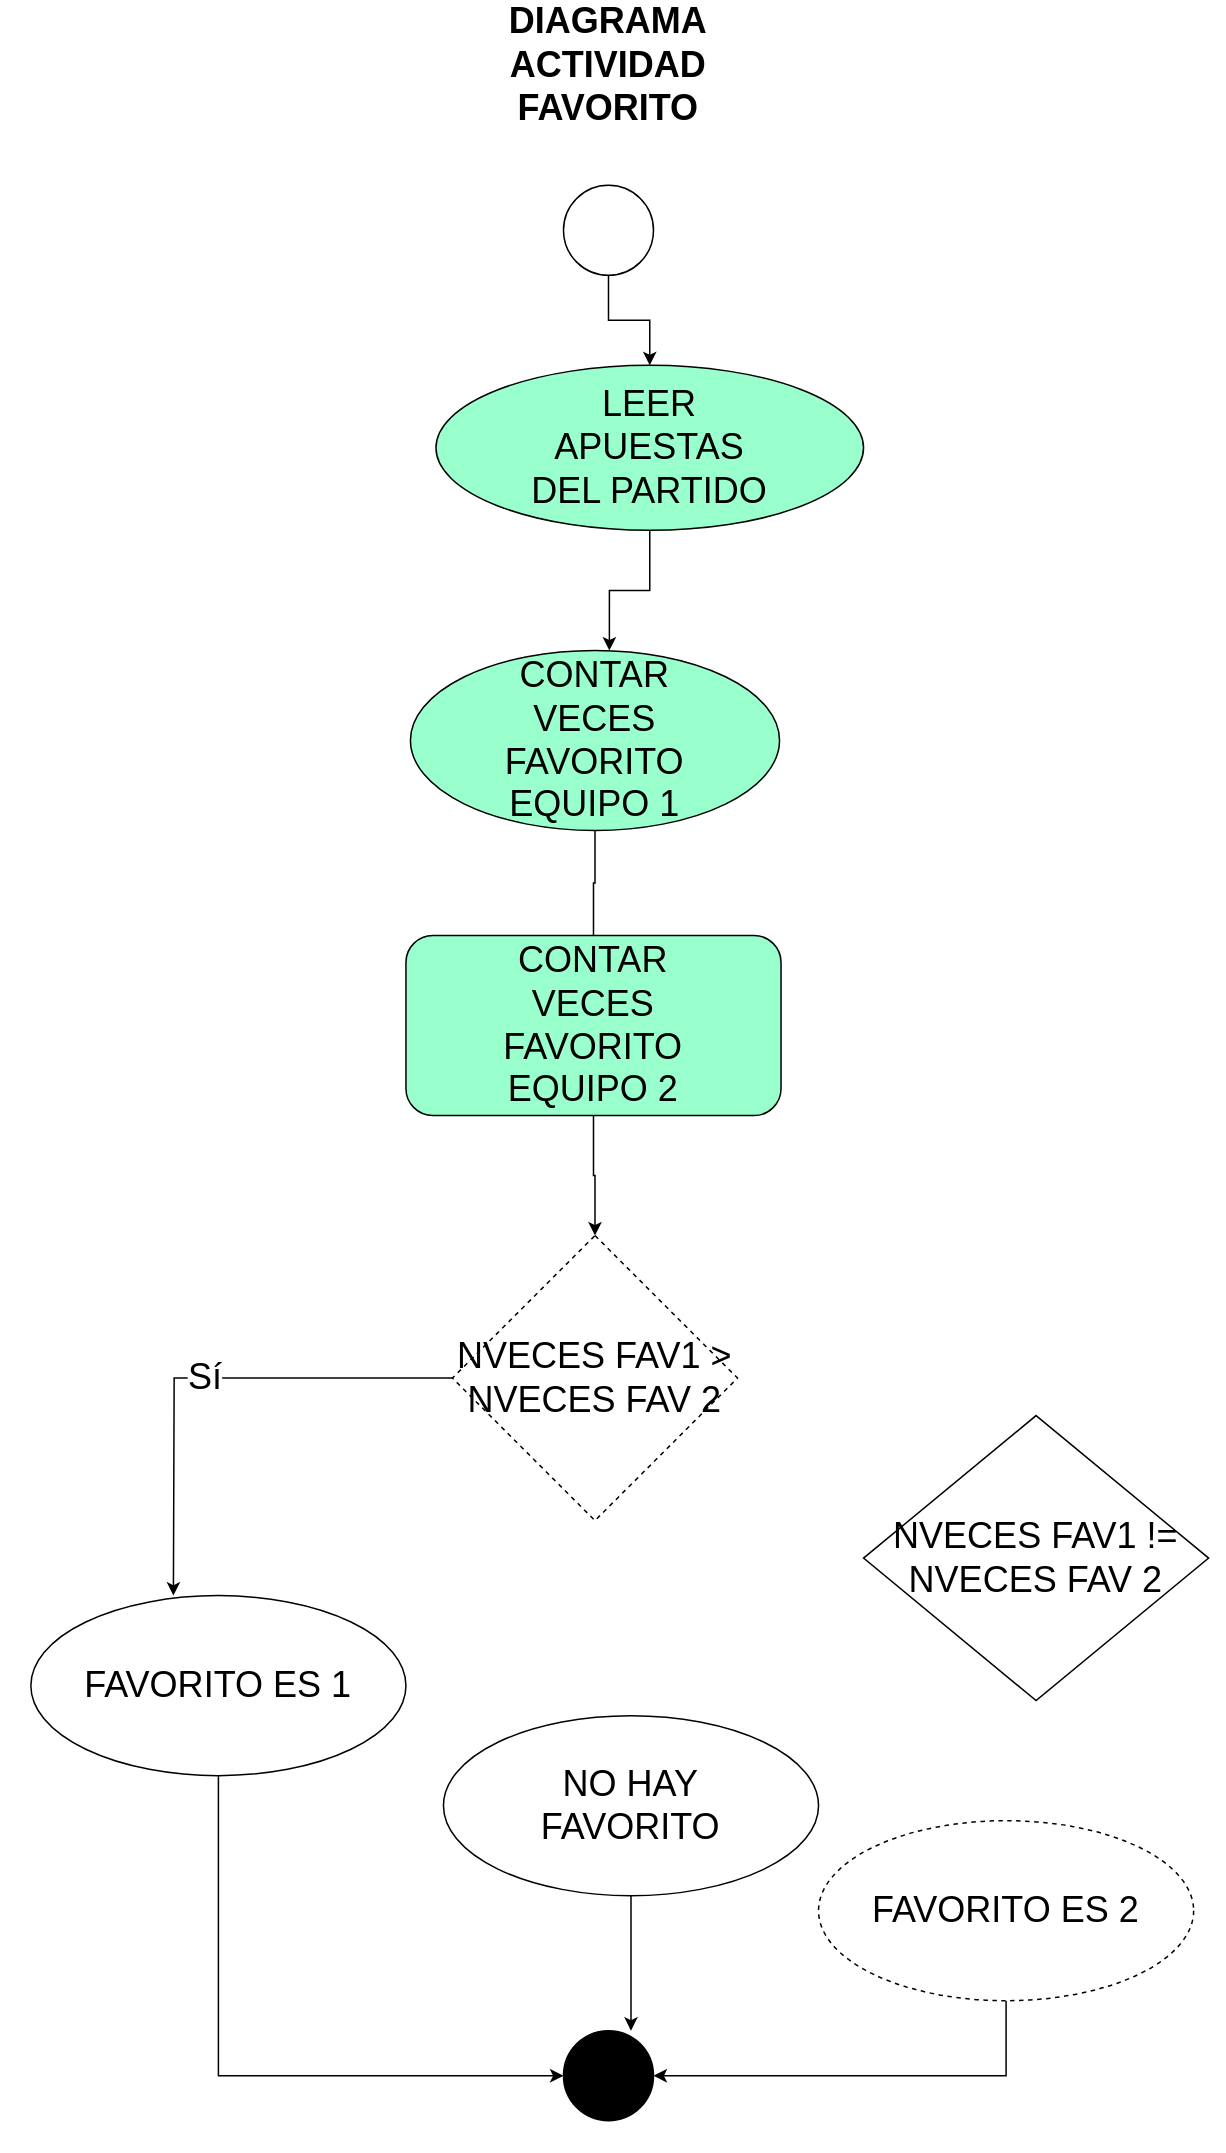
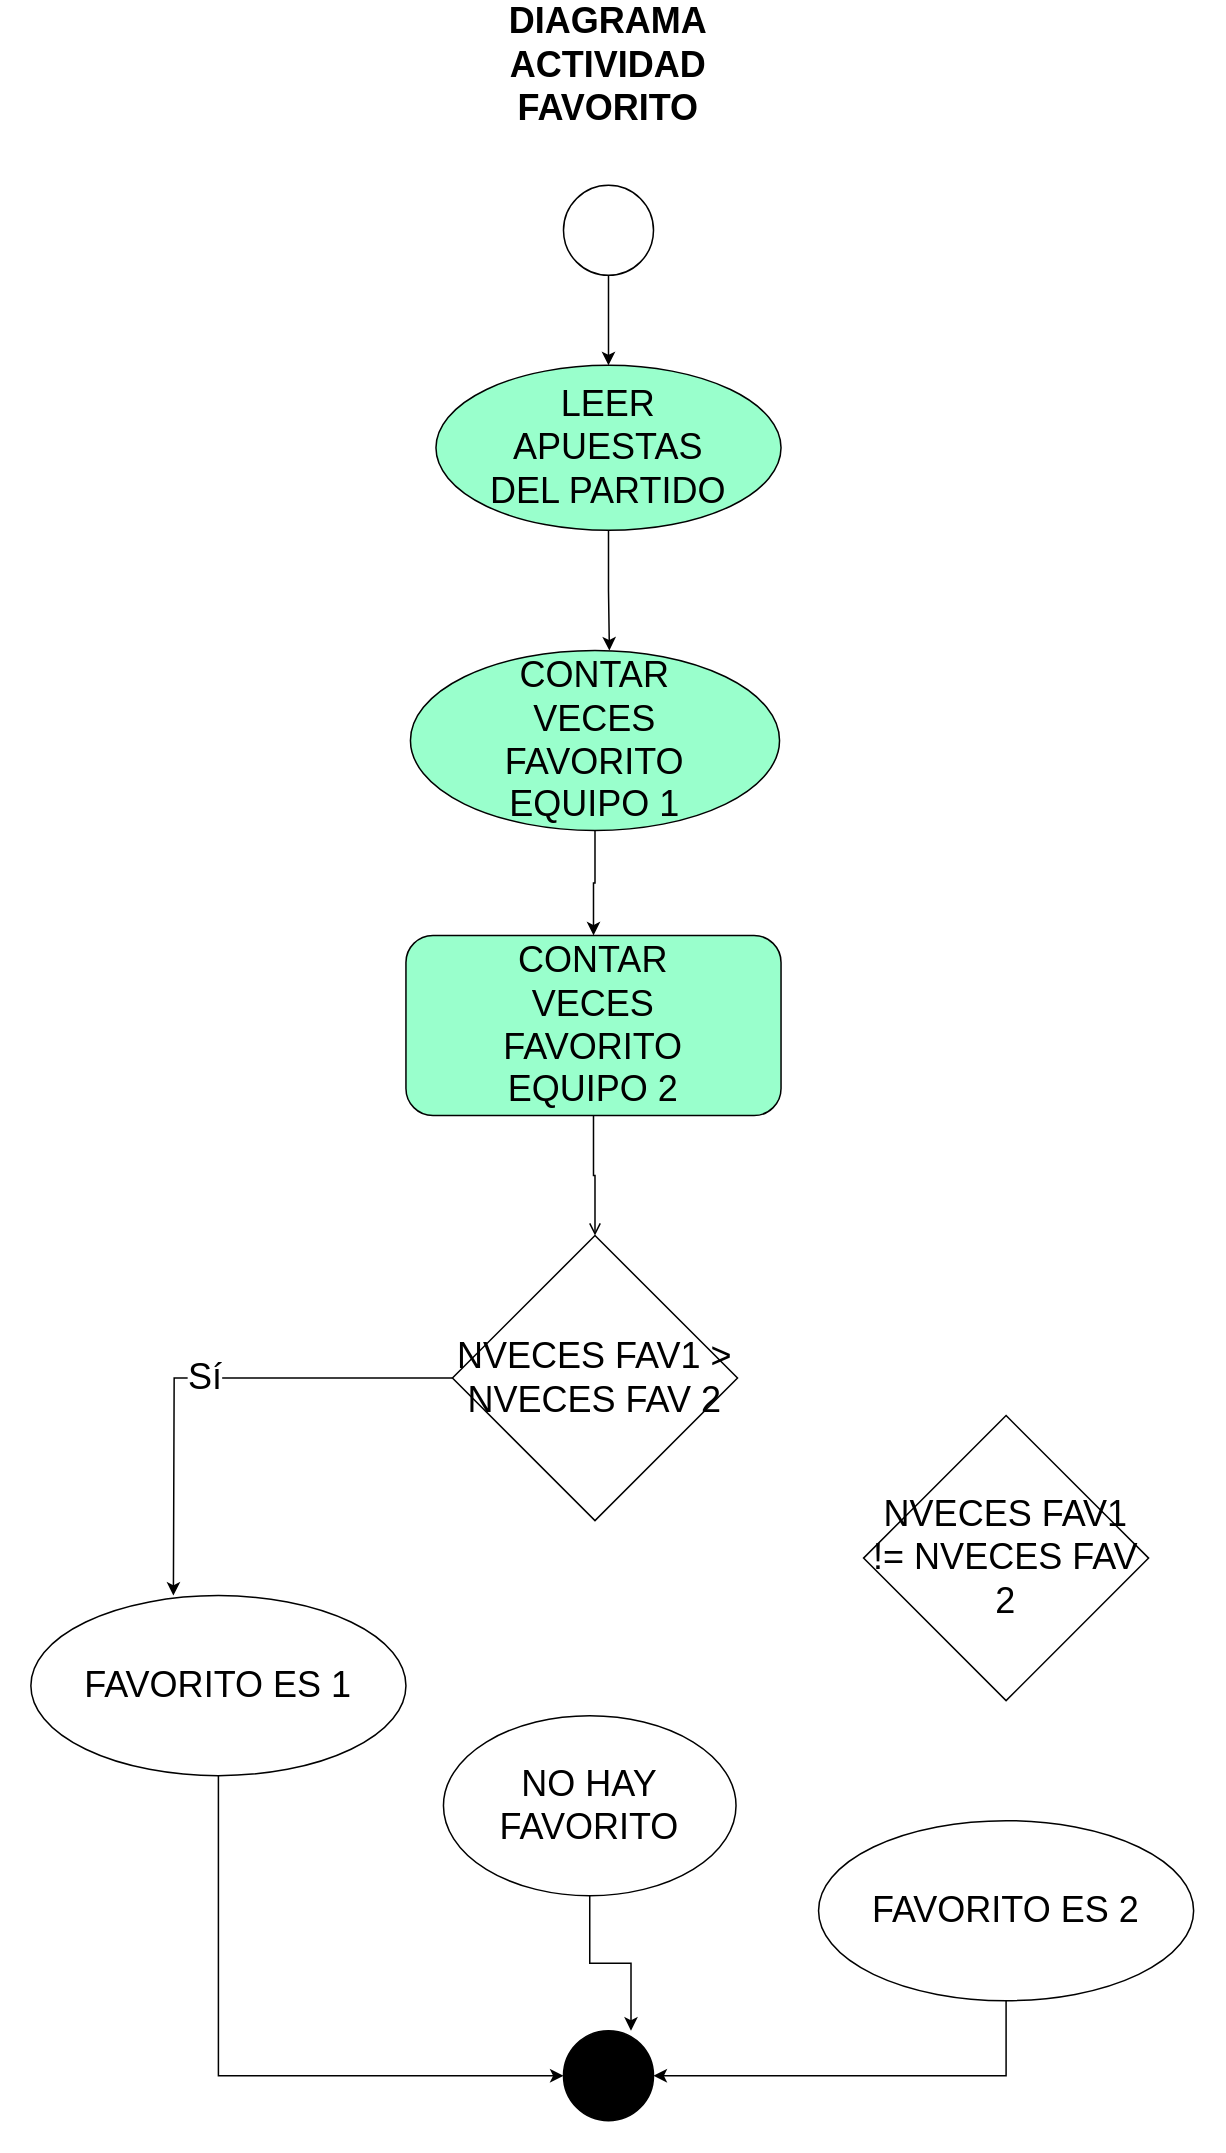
  <mxCell id="0" />
  <mxCell id="1" parent="0" />
  <mxCell id="2" value="&lt;font style=&quot;font-size: 24px;&quot;&gt;&lt;b&gt;DIAGRAMA ACTIVIDAD FAVORITO&lt;/b&gt;&lt;/font&gt;" style="text;html=1;strokeColor=none;fillColor=none;align=center;verticalAlign=middle;whiteSpace=wrap;rounded=0;" parent="1" vertex="1"><mxGeometry x="305" y="20" width="200" height="20" as="geometry" /></mxCell>
  <mxCell id="3" value="" style="ellipse;whiteSpace=wrap;html=1;aspect=fixed;fillColor=#000000;" parent="1" vertex="1"><mxGeometry x="375" y="1340" width="60" height="60" as="geometry" /></mxCell>
  <mxCell id="4" style="edgeStyle=orthogonalEdgeStyle;rounded=0;orthogonalLoop=1;jettySize=auto;html=1;entryX=0.5;entryY=0;entryDx=0;entryDy=0;" parent="1" source="5" target="6" edge="1"><mxGeometry relative="1" as="geometry" /></mxCell>
  <mxCell id="5" value="" style="ellipse;whiteSpace=wrap;html=1;aspect=fixed;" parent="1" vertex="1"><mxGeometry x="375" y="110" width="60" height="60" as="geometry" /></mxCell>
- <mxCell id="6" value="&lt;font style=&quot;font-size: 24px;&quot;&gt;LEER&lt;br&gt;APUESTAS&lt;br&gt;DEL PARTIDO&lt;/font&gt;" style="ellipse;whiteSpace=wrap;html=1;fillColor=#99FFCC;" parent="1" vertex="1"><mxGeometry x="290" y="230" width="285" height="110" as="geometry" /></mxCell>
- <mxCell id="7" style="edgeStyle=orthogonalEdgeStyle;rounded=0;orthogonalLoop=1;jettySize=auto;html=1;exitX=0.5;exitY=1;exitDx=0;exitDy=0;entryX=0.5;entryY=0;entryDx=0;entryDy=0;endArrow=none;" parent="1" source="8" target="9" edge="1"><mxGeometry relative="1" as="geometry"><mxPoint x="398" y="590" as="targetPoint" /></mxGeometry></mxCell>
+ <mxCell id="6" value="&lt;font style=&quot;font-size: 24px;&quot;&gt;LEER&lt;br&gt;APUESTAS&lt;br&gt;DEL PARTIDO&lt;/font&gt;" style="ellipse;whiteSpace=wrap;html=1;fillColor=#99FFCC;" parent="1" vertex="1"><mxGeometry x="290" y="230" width="230" height="110" as="geometry" /></mxCell>
+ <mxCell id="7" style="edgeStyle=orthogonalEdgeStyle;rounded=0;orthogonalLoop=1;jettySize=auto;html=1;exitX=0.5;exitY=1;exitDx=0;exitDy=0;entryX=0.5;entryY=0;entryDx=0;entryDy=0;" parent="1" source="8" target="9" edge="1"><mxGeometry relative="1" as="geometry"><mxPoint x="398" y="590" as="targetPoint" /></mxGeometry></mxCell>
  <mxCell id="8" value="&lt;span style=&quot;font-size: 24px;&quot;&gt;CONTAR&lt;br&gt;VECES&lt;br&gt;FAVORITO&lt;br&gt;EQUIPO 1&lt;br&gt;&lt;/span&gt;" style="ellipse;whiteSpace=wrap;html=1;fillColor=#99FFCC;" parent="1" vertex="1"><mxGeometry x="273" y="420" width="246" height="120" as="geometry" /></mxCell>
  <mxCell id="9" value="&lt;span style=&quot;font-size: 24px;&quot;&gt;CONTAR&lt;br&gt;VECES&lt;br&gt;FAVORITO&lt;br&gt;EQUIPO 2&lt;br&gt;&lt;/span&gt;" style="whiteSpace=wrap;html=1;fillColor=#99FFCC;rounded=1;" parent="1" vertex="1"><mxGeometry x="270" y="610" width="250" height="120" as="geometry" /></mxCell>
  <mxCell id="10" style="edgeStyle=orthogonalEdgeStyle;rounded=0;orthogonalLoop=1;jettySize=auto;html=1;entryX=0.539;entryY=0.001;entryDx=0;entryDy=0;entryPerimeter=0;" parent="1" source="6" target="8" edge="1"><mxGeometry relative="1" as="geometry" /></mxCell>
  <mxCell id="11" value="&lt;font style=&quot;font-size: 24px;&quot;&gt;Sí&lt;/font&gt;" style="edgeStyle=orthogonalEdgeStyle;rounded=0;orthogonalLoop=1;jettySize=auto;html=1;" parent="1" source="12" edge="1"><mxGeometry relative="1" as="geometry"><mxPoint x="115" y="1050" as="targetPoint" /></mxGeometry></mxCell>
- <mxCell id="12" value="&lt;font style=&quot;font-size: 24px;&quot;&gt;NVECES FAV1 &amp;gt; NVECES FAV 2&lt;/font&gt;" style="rhombus;whiteSpace=wrap;html=1;dashed=1;" parent="1" vertex="1"><mxGeometry x="301" y="810" width="190" height="190" as="geometry" /></mxCell>
- <mxCell id="13" style="edgeStyle=orthogonalEdgeStyle;rounded=0;orthogonalLoop=1;jettySize=auto;html=1;" parent="1" source="9" target="12" edge="1"><mxGeometry relative="1" as="geometry" /></mxCell>
+ <mxCell id="12" value="&lt;font style=&quot;font-size: 24px;&quot;&gt;NVECES FAV1 &amp;gt; NVECES FAV 2&lt;/font&gt;" style="rhombus;whiteSpace=wrap;html=1;" parent="1" vertex="1"><mxGeometry x="301" y="810" width="190" height="190" as="geometry" /></mxCell>
+ <mxCell id="13" style="edgeStyle=orthogonalEdgeStyle;rounded=0;orthogonalLoop=1;jettySize=auto;html=1;endArrow=open;" parent="1" source="9" target="12" edge="1"><mxGeometry relative="1" as="geometry" /></mxCell>
  <mxCell id="14" style="edgeStyle=orthogonalEdgeStyle;rounded=0;orthogonalLoop=1;jettySize=auto;html=1;exitX=0.5;exitY=1;exitDx=0;exitDy=0;" parent="1" source="15" target="3" edge="1"><mxGeometry relative="1" as="geometry"><Array as="points"><mxPoint x="145" y="1370" /></Array></mxGeometry></mxCell>
  <mxCell id="15" value="&lt;span style=&quot;font-size: 24px;&quot;&gt;FAVORITO ES 1&lt;br&gt;&lt;/span&gt;" style="ellipse;whiteSpace=wrap;html=1;" parent="1" vertex="1"><mxGeometry x="20" y="1050" width="250" height="120" as="geometry" /></mxCell>
  <mxCell id="16" style="edgeStyle=orthogonalEdgeStyle;rounded=0;orthogonalLoop=1;jettySize=auto;html=1;entryX=1;entryY=0.5;entryDx=0;entryDy=0;exitX=0.5;exitY=1;exitDx=0;exitDy=0;" parent="1" source="17" target="3" edge="1"><mxGeometry relative="1" as="geometry" /></mxCell>
- <mxCell id="17" value="&lt;span style=&quot;font-size: 24px;&quot;&gt;FAVORITO ES 2&lt;br&gt;&lt;/span&gt;" style="ellipse;whiteSpace=wrap;html=1;dashed=1;" parent="1" vertex="1"><mxGeometry x="545" y="1200" width="250" height="120" as="geometry" /></mxCell>
- <mxCell id="18" value="&lt;font style=&quot;font-size: 24px;&quot;&gt;NVECES FAV1 != NVECES FAV 2&lt;/font&gt;" style="rhombus;whiteSpace=wrap;html=1;" parent="1" vertex="1"><mxGeometry x="575" y="930" width="230" height="190" as="geometry" /></mxCell>
- <mxCell id="19" value="&lt;span style=&quot;font-size: 24px;&quot;&gt;NO HAY&lt;br&gt;FAVORITO&lt;br&gt;&lt;/span&gt;" style="ellipse;whiteSpace=wrap;html=1;" parent="1" vertex="1"><mxGeometry x="295" y="1130" width="250" height="120" as="geometry" /></mxCell>
+ <mxCell id="17" value="&lt;span style=&quot;font-size: 24px;&quot;&gt;FAVORITO ES 2&lt;br&gt;&lt;/span&gt;" style="ellipse;whiteSpace=wrap;html=1;" parent="1" vertex="1"><mxGeometry x="545" y="1200" width="250" height="120" as="geometry" /></mxCell>
+ <mxCell id="18" value="&lt;font style=&quot;font-size: 24px;&quot;&gt;NVECES FAV1 != NVECES FAV 2&lt;/font&gt;" style="rhombus;whiteSpace=wrap;html=1;" parent="1" vertex="1"><mxGeometry x="575" y="930" width="190" height="190" as="geometry" /></mxCell>
+ <mxCell id="19" value="&lt;span style=&quot;font-size: 24px;&quot;&gt;NO HAY&lt;br&gt;FAVORITO&lt;br&gt;&lt;/span&gt;" style="ellipse;whiteSpace=wrap;html=1;" parent="1" vertex="1"><mxGeometry x="295" y="1130" width="195" height="120" as="geometry" /></mxCell>
  <mxCell id="20" style="edgeStyle=orthogonalEdgeStyle;rounded=0;orthogonalLoop=1;jettySize=auto;html=1;entryX=0.75;entryY=0;entryDx=0;entryDy=0;entryPerimeter=0;" parent="1" source="19" target="3" edge="1"><mxGeometry relative="1" as="geometry" /></mxCell>
